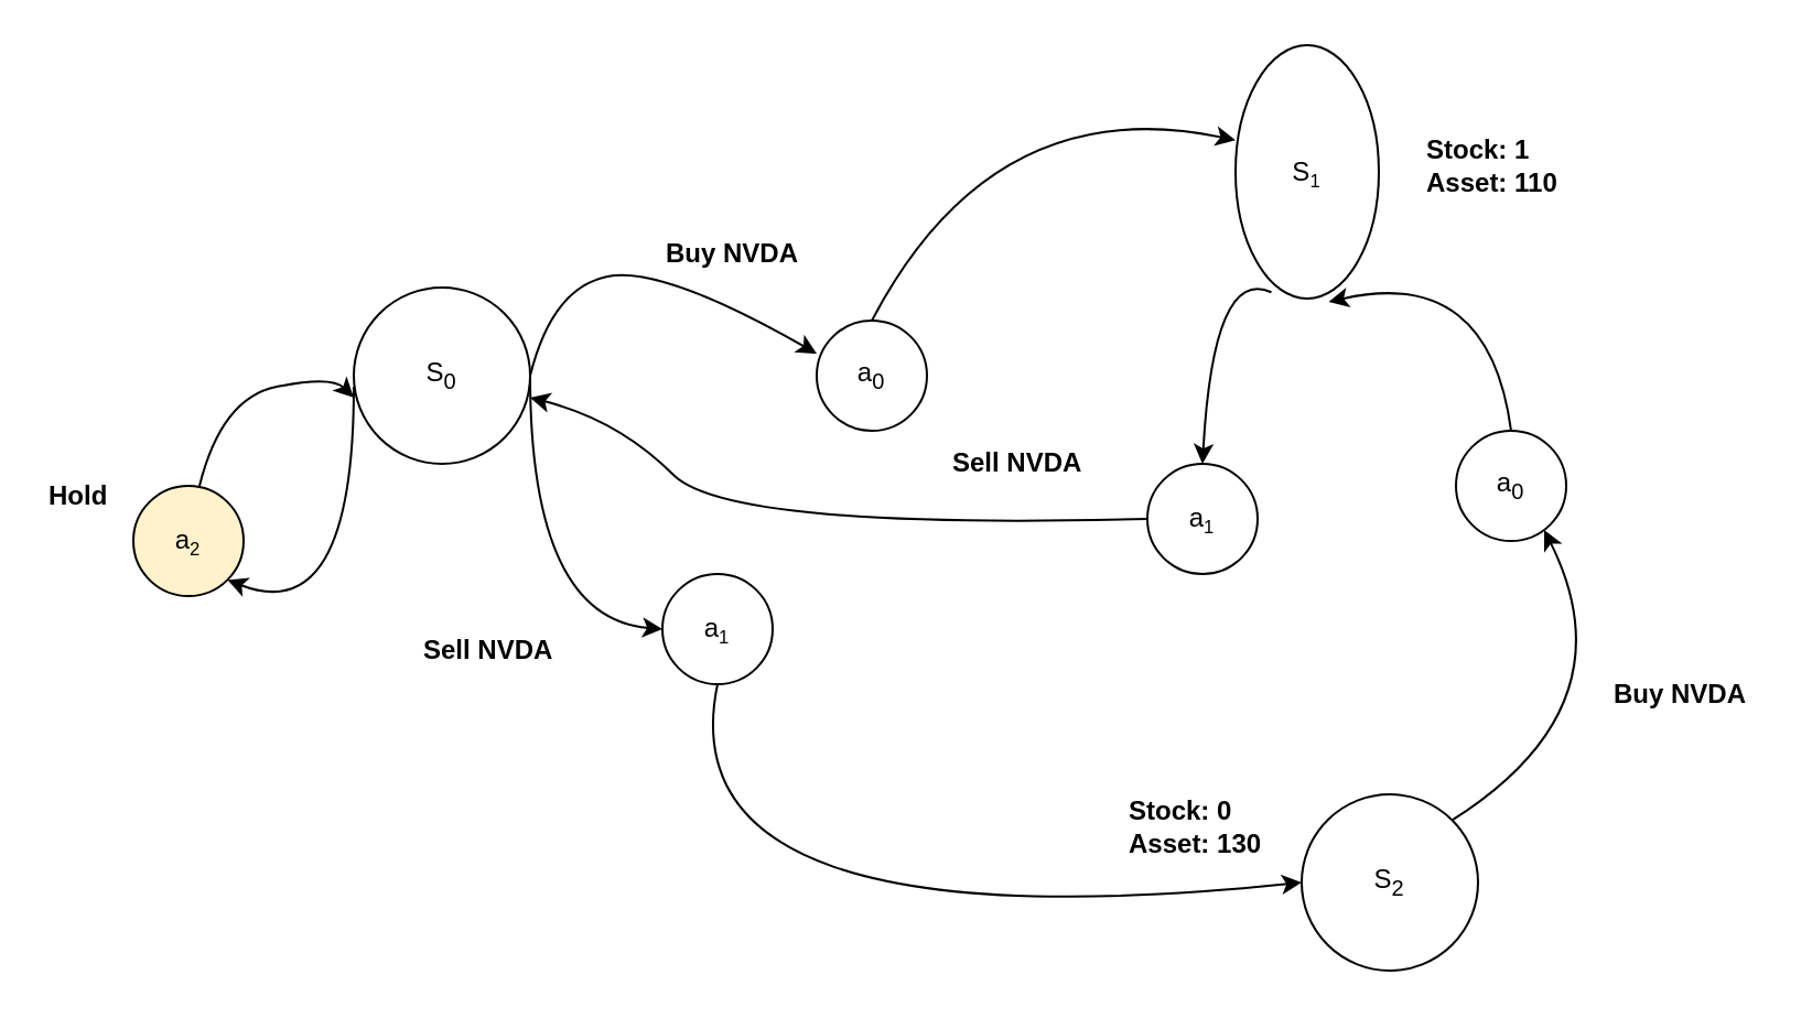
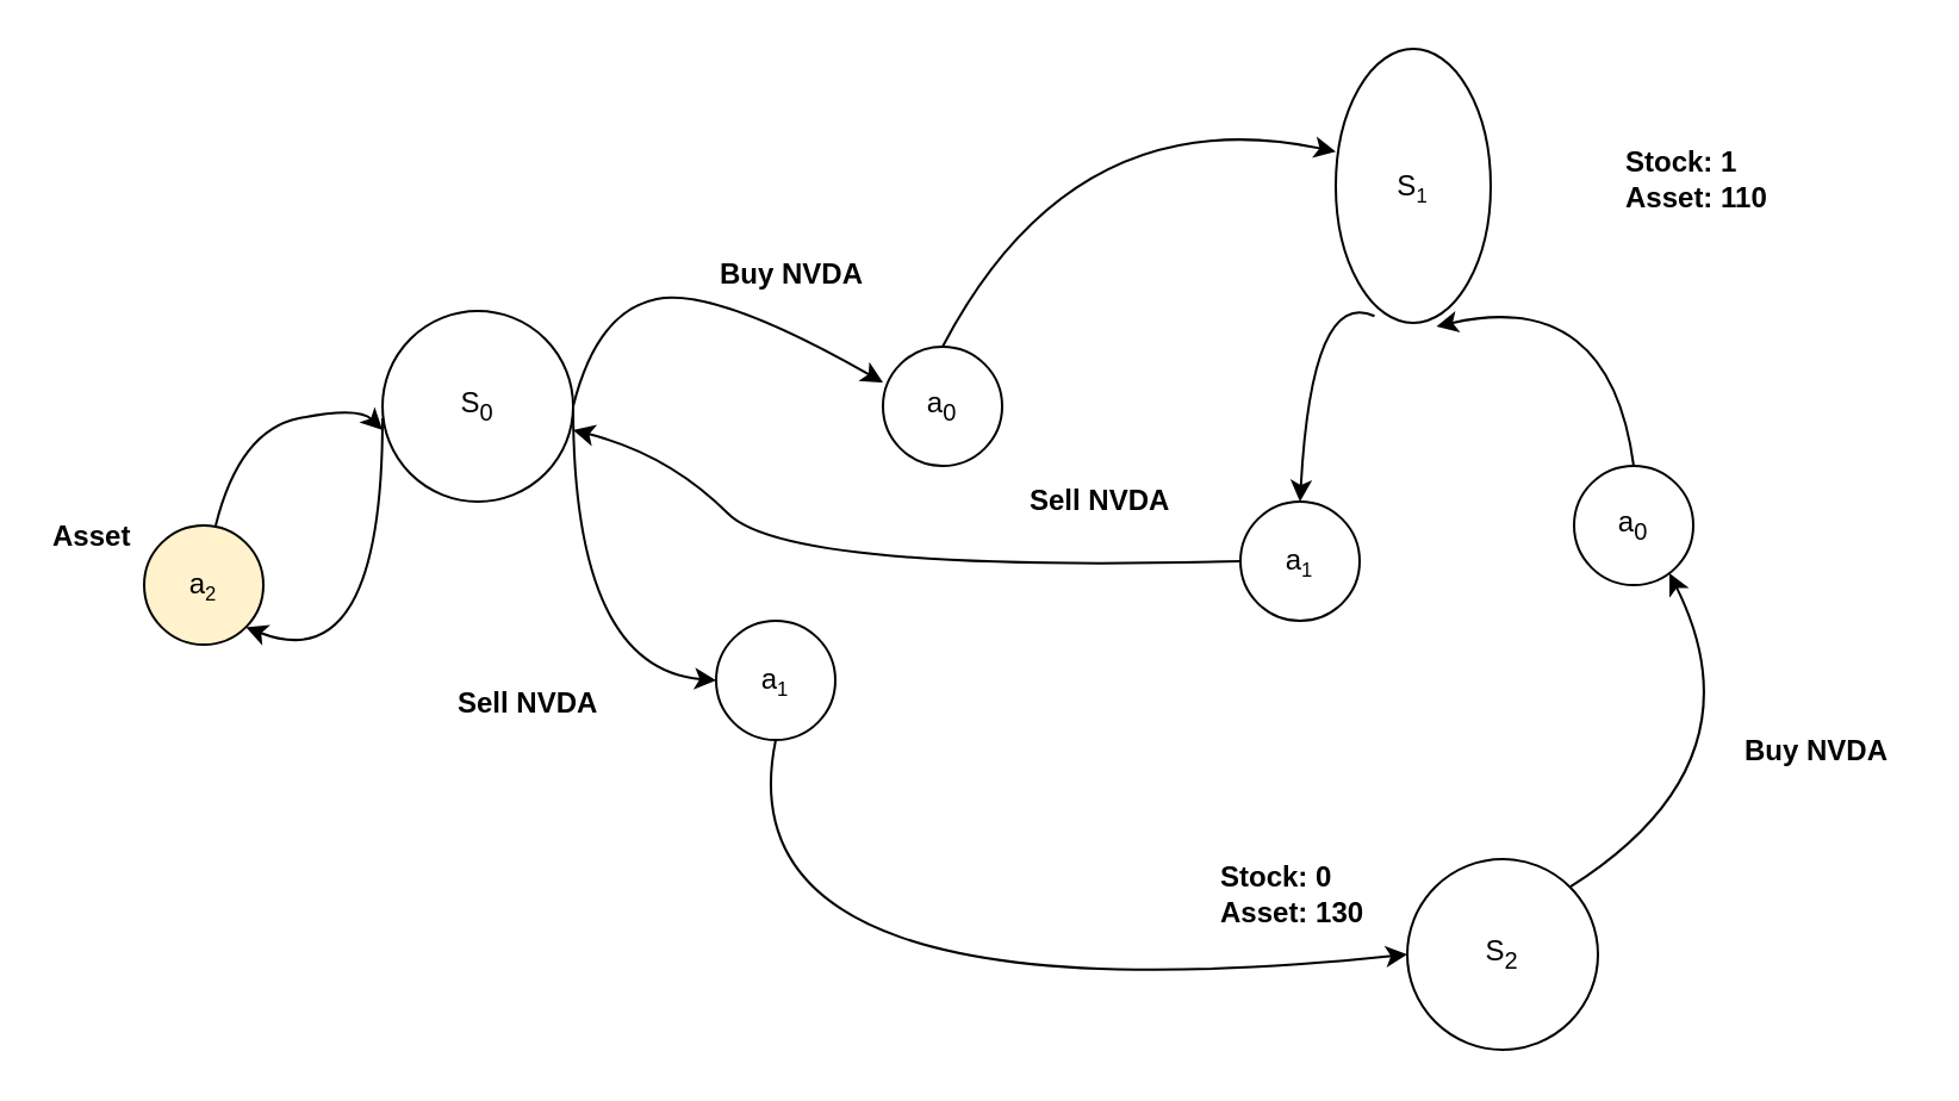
  <mxCell id="0" />
  <mxCell id="1" parent="0" />
  <mxCell id="2" value="S&lt;sub&gt;0&lt;/sub&gt;" style="ellipse;whiteSpace=wrap;html=1;aspect=fixed;" vertex="1" parent="1"><mxGeometry x="160" y="130" width="80" height="80" as="geometry" /></mxCell>
  <mxCell id="3" value="S&lt;font size=&quot;1&quot;&gt;&lt;sub&gt;1&lt;/sub&gt;&lt;/font&gt;" style="ellipse;whiteSpace=wrap;html=1;aspect=fixed;" vertex="1" parent="1"><mxGeometry x="560" y="20" width="65" height="115" as="geometry" /></mxCell>
  <mxCell id="4" value="S&lt;sub&gt;2&lt;/sub&gt;" style="ellipse;whiteSpace=wrap;html=1;aspect=fixed;" vertex="1" parent="1"><mxGeometry x="590" y="360" width="80" height="80" as="geometry" /></mxCell>
  <mxCell id="5" value="" style="curved=1;endArrow=classic;html=1;rounded=0;" edge="1" parent="1"><mxGeometry width="50" height="50" relative="1" as="geometry"><mxPoint x="240" y="170" as="sourcePoint" /><mxPoint x="370" y="160" as="targetPoint" /><Array as="points"><mxPoint x="250" y="130" /><mxPoint x="300" y="120" /></Array></mxGeometry></mxCell>
  <mxCell id="6" value="&lt;span style=&quot;font-size: 12px;&quot;&gt;a&lt;/span&gt;&lt;sub&gt;0&lt;/sub&gt;" style="ellipse;whiteSpace=wrap;html=1;aspect=fixed;" vertex="1" parent="1"><mxGeometry x="370" y="145" width="50" height="50" as="geometry" /></mxCell>
  <mxCell id="7" value="&lt;span style=&quot;font-size: 12px;&quot;&gt;a&lt;/span&gt;&lt;font size=&quot;1&quot;&gt;&lt;sub&gt;1&lt;/sub&gt;&lt;/font&gt;" style="ellipse;whiteSpace=wrap;html=1;aspect=fixed;" vertex="1" parent="1"><mxGeometry x="300" y="260" width="50" height="50" as="geometry" /></mxCell>
  <mxCell id="8" value="" style="curved=1;endArrow=classic;html=1;rounded=0;entryX=0;entryY=0.5;entryDx=0;entryDy=0;" edge="1" parent="1" target="7"><mxGeometry width="50" height="50" relative="1" as="geometry"><mxPoint x="240" y="170" as="sourcePoint" /><mxPoint x="370" y="160" as="targetPoint" /><Array as="points"><mxPoint x="240" y="280" /></Array></mxGeometry></mxCell>
  <mxCell id="9" value="Buy NVDA" style="text;html=1;align=left;verticalAlign=middle;whiteSpace=wrap;rounded=0;fontFamily=Helvetica;fontSize=12;fontStyle=1" vertex="1" parent="1"><mxGeometry x="300" y="100" width="90" height="30" as="geometry" /></mxCell>
  <mxCell id="10" value="Sell NVDA" style="text;html=1;align=left;verticalAlign=middle;whiteSpace=wrap;rounded=0;fontFamily=Helvetica;fontSize=12;fontStyle=1" vertex="1" parent="1"><mxGeometry x="190" y="280" width="100" height="30" as="geometry" /></mxCell>
  <mxCell id="11" value="Stock: 0&lt;div&gt;Asset: 130&lt;/div&gt;" style="text;html=1;align=left;verticalAlign=middle;whiteSpace=wrap;rounded=0;fontFamily=Helvetica;fontSize=12;fontStyle=1" vertex="1" parent="1"><mxGeometry x="510" y="360" width="100" height="30" as="geometry" /></mxCell>
  <mxCell id="12" value="" style="curved=1;endArrow=classic;html=1;rounded=0;entryX=0;entryY=0.375;entryDx=0;entryDy=0;entryPerimeter=0;exitX=0.5;exitY=0;exitDx=0;exitDy=0;" edge="1" parent="1" source="6" target="3"><mxGeometry width="50" height="50" relative="1" as="geometry"><mxPoint x="390" y="140" as="sourcePoint" /><mxPoint x="540" y="80" as="targetPoint" /><Array as="points"><mxPoint x="450" y="40" /></Array></mxGeometry></mxCell>
  <mxCell id="13" value="" style="curved=1;endArrow=classic;html=1;rounded=0;entryX=0;entryY=0.5;entryDx=0;entryDy=0;" edge="1" parent="1" target="4"><mxGeometry width="50" height="50" relative="1" as="geometry"><mxPoint x="325" y="310" as="sourcePoint" /><mxPoint x="360" y="435" as="targetPoint" /><Array as="points"><mxPoint x="300" y="430" /></Array></mxGeometry></mxCell>
  <mxCell id="14" value="" style="curved=1;endArrow=classic;html=1;rounded=0;exitX=1;exitY=0;exitDx=0;exitDy=0;" edge="1" parent="1" source="4"><mxGeometry width="50" height="50" relative="1" as="geometry"><mxPoint x="665" y="310" as="sourcePoint" /><mxPoint x="700" y="240" as="targetPoint" /><Array as="points"><mxPoint x="740" y="320" /></Array></mxGeometry></mxCell>
  <mxCell id="15" value="&lt;span style=&quot;font-size: 12px;&quot;&gt;a&lt;/span&gt;&lt;sub&gt;0&lt;/sub&gt;" style="ellipse;whiteSpace=wrap;html=1;aspect=fixed;" vertex="1" parent="1"><mxGeometry x="660" y="195" width="50" height="50" as="geometry" /></mxCell>
  <mxCell id="16" value="Buy NVDA" style="text;html=1;align=left;verticalAlign=middle;whiteSpace=wrap;rounded=0;fontFamily=Helvetica;fontSize=12;fontStyle=1" vertex="1" parent="1"><mxGeometry x="730" y="300" width="70" height="30" as="geometry" /></mxCell>
- <mxCell id="17" value="Stock: 1&lt;div&gt;Asset: 110&lt;/div&gt;" style="text;html=1;align=left;verticalAlign=middle;whiteSpace=wrap;rounded=0;fontFamily=Helvetica;fontSize=12;fontStyle=1" vertex="1" parent="1"><mxGeometry x="645" y="60" width="80" height="30" as="geometry" /></mxCell>
+ <mxCell id="17" value="Stock: 1&lt;div&gt;Asset: 110&lt;/div&gt;" style="text;html=1;align=left;verticalAlign=middle;whiteSpace=wrap;rounded=0;fontFamily=Helvetica;fontSize=12;fontStyle=1" vertex="1" parent="1"><mxGeometry x="680" y="60" width="80" height="30" as="geometry" /></mxCell>
  <mxCell id="18" value="" style="curved=1;endArrow=classic;html=1;rounded=0;entryX=0.65;entryY=1.013;entryDx=0;entryDy=0;entryPerimeter=0;exitX=0.5;exitY=0;exitDx=0;exitDy=0;" edge="1" parent="1" source="15" target="3"><mxGeometry width="50" height="50" relative="1" as="geometry"><mxPoint x="620" y="225" as="sourcePoint" /><mxPoint x="795" y="100" as="targetPoint" /><Array as="points"><mxPoint x="675" y="120" /></Array></mxGeometry></mxCell>
  <mxCell id="19" value="&lt;span style=&quot;font-size: 12px;&quot;&gt;a&lt;/span&gt;&lt;font size=&quot;1&quot;&gt;&lt;sub&gt;2&lt;/sub&gt;&lt;/font&gt;" style="ellipse;whiteSpace=wrap;html=1;aspect=fixed;fillColor=#fff2cc;" vertex="1" parent="1"><mxGeometry x="60" y="220" width="50" height="50" as="geometry" /></mxCell>
  <mxCell id="20" value="" style="curved=1;endArrow=classic;html=1;rounded=0;entryX=1;entryY=1;entryDx=0;entryDy=0;" edge="1" parent="1" target="19"><mxGeometry width="50" height="50" relative="1" as="geometry"><mxPoint x="160" y="175" as="sourcePoint" /><mxPoint x="220" y="290" as="targetPoint" /><Array as="points"><mxPoint x="160" y="285" /></Array></mxGeometry></mxCell>
- <mxCell id="21" value="Hold" style="text;html=1;align=left;verticalAlign=middle;whiteSpace=wrap;rounded=0;fontFamily=Helvetica;fontSize=12;fontStyle=1" vertex="1" parent="1"><mxGeometry x="20" y="210" width="120" height="30" as="geometry" /></mxCell>
+ <mxCell id="21" value="Asset" style="text;html=1;align=left;verticalAlign=middle;whiteSpace=wrap;rounded=0;fontFamily=Helvetica;fontSize=12;fontStyle=1" vertex="1" parent="1"><mxGeometry x="20" y="210" width="120" height="30" as="geometry" /></mxCell>
  <mxCell id="22" value="" style="curved=1;endArrow=classic;html=1;rounded=0;" edge="1" parent="1"><mxGeometry width="50" height="50" relative="1" as="geometry"><mxPoint x="90" y="220" as="sourcePoint" /><mxPoint x="160" y="180" as="targetPoint" /><Array as="points"><mxPoint x="100" y="180" /><mxPoint x="150" y="170" /></Array></mxGeometry></mxCell>
  <mxCell id="23" value="&lt;span style=&quot;font-size: 12px;&quot;&gt;a&lt;/span&gt;&lt;font size=&quot;1&quot;&gt;&lt;sub&gt;1&lt;/sub&gt;&lt;/font&gt;" style="ellipse;whiteSpace=wrap;html=1;aspect=fixed;" vertex="1" parent="1"><mxGeometry x="520" y="210" width="50" height="50" as="geometry" /></mxCell>
  <mxCell id="24" value="" style="curved=1;endArrow=classic;html=1;rounded=0;entryX=0.5;entryY=0;entryDx=0;entryDy=0;exitX=0.25;exitY=0.975;exitDx=0;exitDy=0;exitPerimeter=0;" edge="1" parent="1" source="3" target="23"><mxGeometry width="50" height="50" relative="1" as="geometry"><mxPoint x="490" y="160" as="sourcePoint" /><mxPoint x="620" y="150" as="targetPoint" /><Array as="points"><mxPoint x="550" y="120" /></Array></mxGeometry></mxCell>
  <mxCell id="25" value="Sell NVDA" style="text;html=1;align=left;verticalAlign=middle;whiteSpace=wrap;rounded=0;fontFamily=Helvetica;fontSize=12;fontStyle=1" vertex="1" parent="1"><mxGeometry x="430" y="195" width="100" height="30" as="geometry" /></mxCell>
  <mxCell id="26" value="" style="curved=1;endArrow=classic;html=1;rounded=0;exitX=0;exitY=0.5;exitDx=0;exitDy=0;" edge="1" parent="1" source="23"><mxGeometry width="50" height="50" relative="1" as="geometry"><mxPoint x="280" y="240" as="sourcePoint" /><mxPoint x="240" y="180" as="targetPoint" /><Array as="points"><mxPoint x="330" y="240" /><mxPoint x="280" y="190" /></Array></mxGeometry></mxCell>
